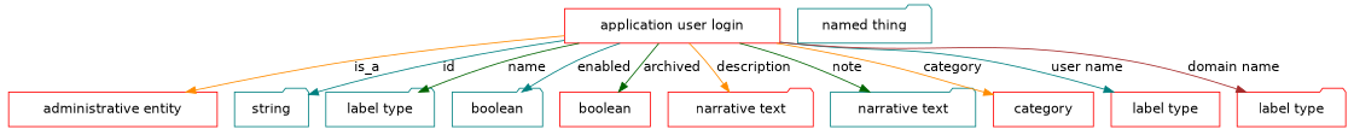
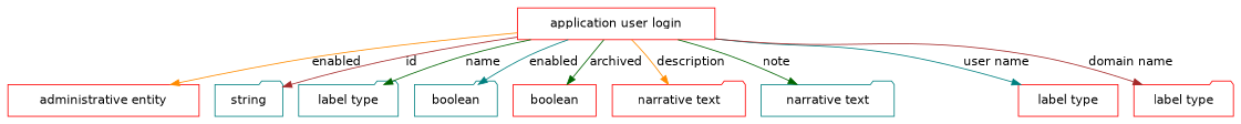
  digraph {
    fontname="DejaVu Sans"
    node [color=red fontname="DejaVu Sans" shape=folder]
    edge [color=darkorange fontname="DejaVu Sans" style=solid]
    n1 [height=0.5 label="application user login" shape=box width=3.1053]
    "administrative entity" [height=0.5 shape=box width=3.015]
    n3 [color=teal height=0.5 label=string width=1.0652]
    n4 [color=teal height=0.5 label="label type" width=1.5707]
    n5 [color=teal height=0.5 label=boolean width=1.2999]
    n6 [height=0.5 label=boolean shape=box width=1.2999]
    n7 [height=0.5 label="narrative text" width=2.0943]
    n8 [color=teal height=0.5 label="narrative text" width=2.0943]
-   category [height=0.5 shape=box width=1.4443]
    n10 [height=0.5 label="label type" shape=box width=1.5707]
    n11 [height=0.5 label="label type" width=1.5707]
-   n12 [color=teal height=0.5 label="named thing" width=1.9318]
-   n1 -> "administrative entity" [label=is_a style=""]
-   n1 -> n3 [color=teal label=id]
+   n1 -> "administrative entity" [label=enabled style=""]
+   n1 -> n3 [color=brown label=id]
    n1 -> n4 [color=darkgreen label=name]
    n1 -> n5 [color=teal label=enabled]
    n1 -> n6 [color=darkgreen label=archived]
    n1 -> n7 [label=description]
    n1 -> n8 [color=darkgreen label=note]
-   n1 -> category [label=category]
    n1 -> n10 [color=teal label="user name"]
    n1 -> n11 [color=brown label="domain name"]
  }
